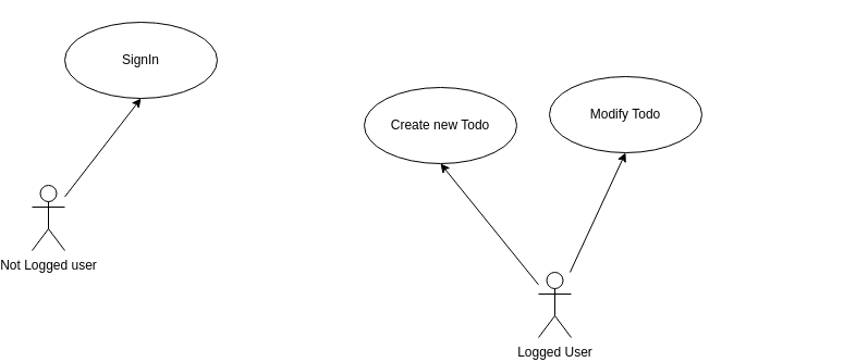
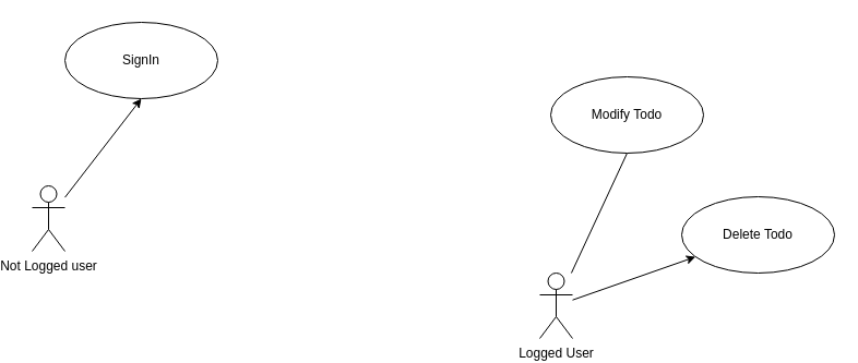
  <mxCell id="0" />
  <mxCell id="1" parent="0" />
  <mxCell id="2" style="edgeStyle=none;html=1;entryX=0.5;entryY=1;entryDx=0;entryDy=0;" edge="1" parent="1" source="3" target="9"><mxGeometry relative="1" as="geometry" /></mxCell>
  <mxCell id="3" value="Not Logged user" style="shape=umlActor;verticalLabelPosition=bottom;verticalAlign=top;html=1;outlineConnect=0;" vertex="1" parent="1"><mxGeometry x="20" y="170" width="30" height="60" as="geometry" /></mxCell>
- <mxCell id="4" style="edgeStyle=none;html=1;entryX=0.5;entryY=1;entryDx=0;entryDy=0;" edge="1" source="7" target="8" parent="1"><mxGeometry relative="1" as="geometry" /></mxCell>
- <mxCell id="5" style="edgeStyle=none;html=1;entryX=0.5;entryY=1;entryDx=0;entryDy=0;" edge="1" parent="1" source="7" target="10"><mxGeometry relative="1" as="geometry" /></mxCell>
+ <mxCell id="5" style="edgeStyle=none;html=1;entryX=0.5;entryY=1;entryDx=0;entryDy=0;endArrow=none;" edge="1" parent="1" source="7" target="10"><mxGeometry relative="1" as="geometry" /></mxCell>
+ <mxCell id="6" style="edgeStyle=none;html=1;" edge="1" parent="1" source="7" target="11"><mxGeometry relative="1" as="geometry" /></mxCell>
  <mxCell id="7" value="Logged User" style="shape=umlActor;verticalLabelPosition=bottom;verticalAlign=top;html=1;outlineConnect=0;" vertex="1" parent="1"><mxGeometry x="485" y="250" width="30" height="60" as="geometry" /></mxCell>
- <mxCell id="8" value="Create new Todo" style="ellipse;whiteSpace=wrap;html=1;" vertex="1" parent="1"><mxGeometry x="325" y="80" width="140" height="70" as="geometry" /></mxCell>
  <mxCell id="9" value="SignIn" style="ellipse;whiteSpace=wrap;html=1;" vertex="1" parent="1"><mxGeometry x="50" y="20" width="140" height="70" as="geometry" /></mxCell>
  <mxCell id="10" value="Modify Todo" style="ellipse;whiteSpace=wrap;html=1;" vertex="1" parent="1"><mxGeometry x="495" y="70" width="140" height="70" as="geometry" /></mxCell>
+ <mxCell id="11" value="Delete Todo" style="ellipse;whiteSpace=wrap;html=1;" vertex="1" parent="1"><mxGeometry x="615" y="180" width="140" height="70" as="geometry" /></mxCell>
